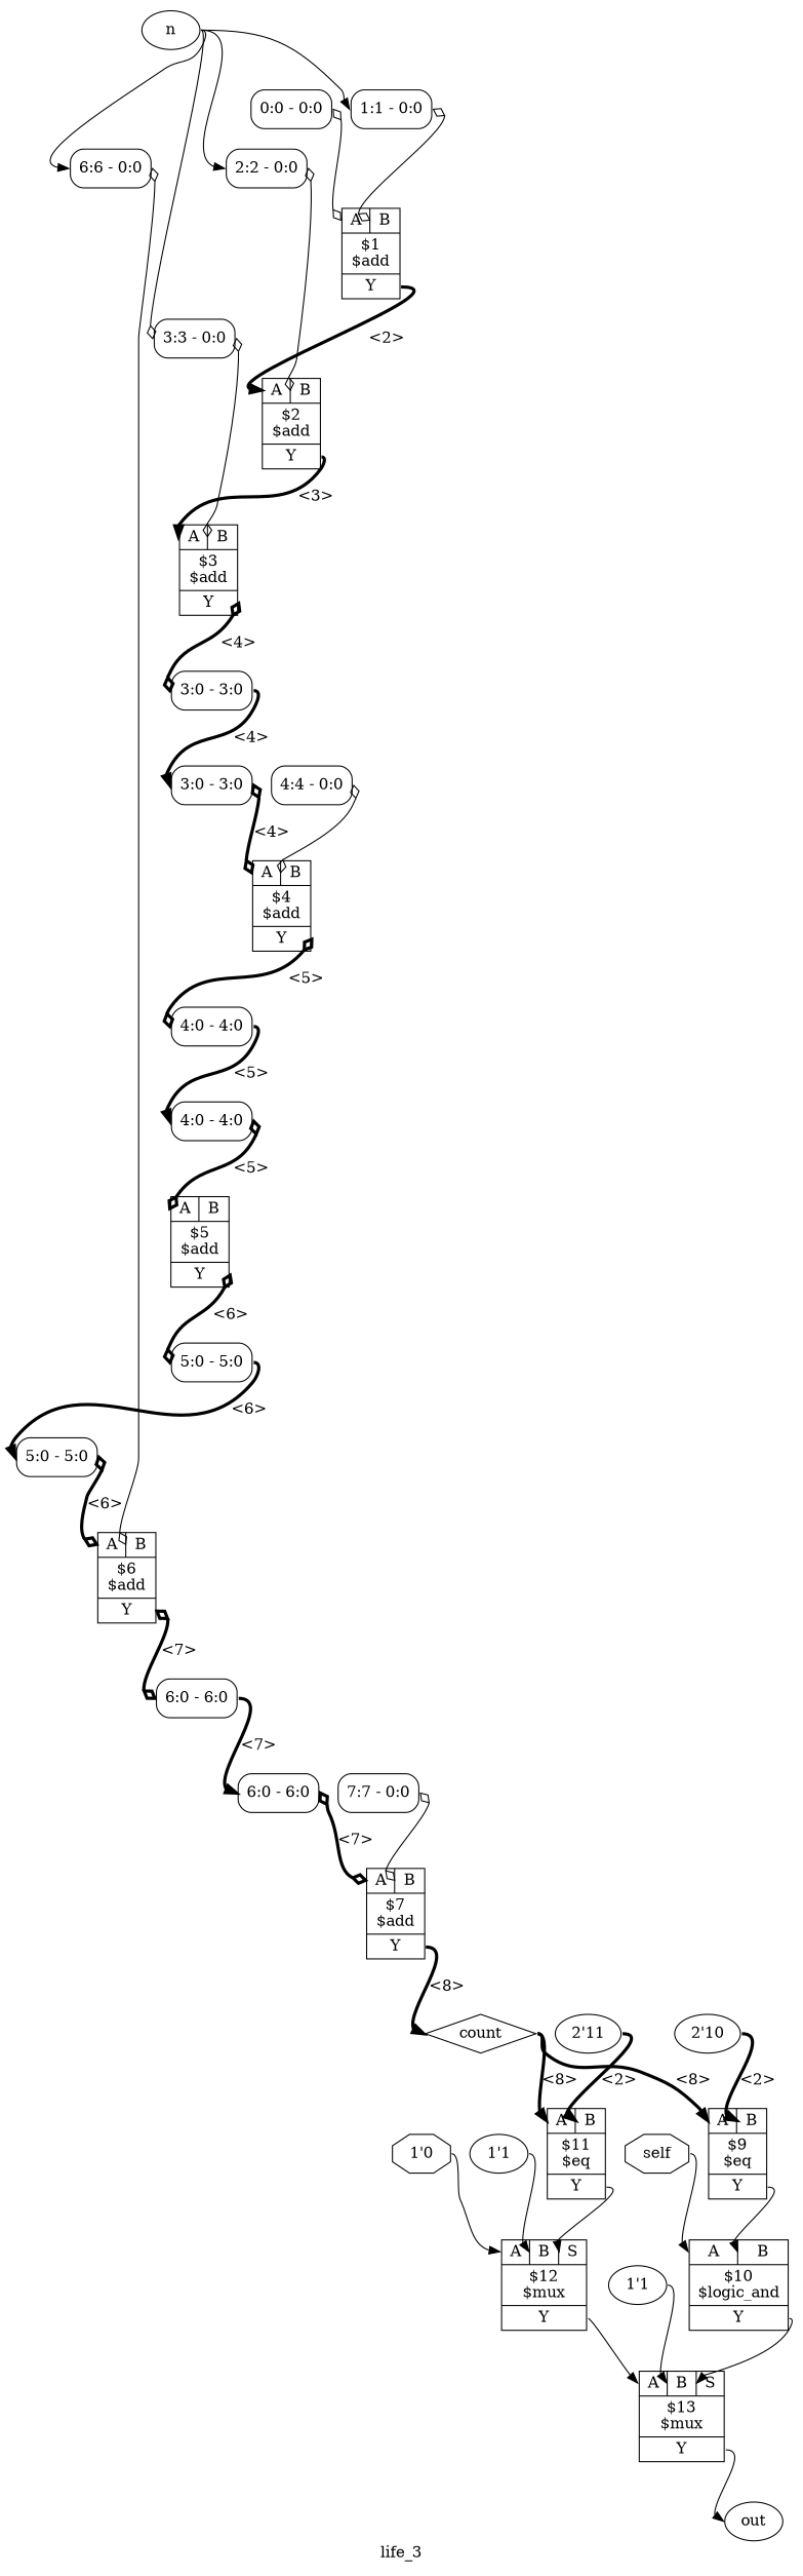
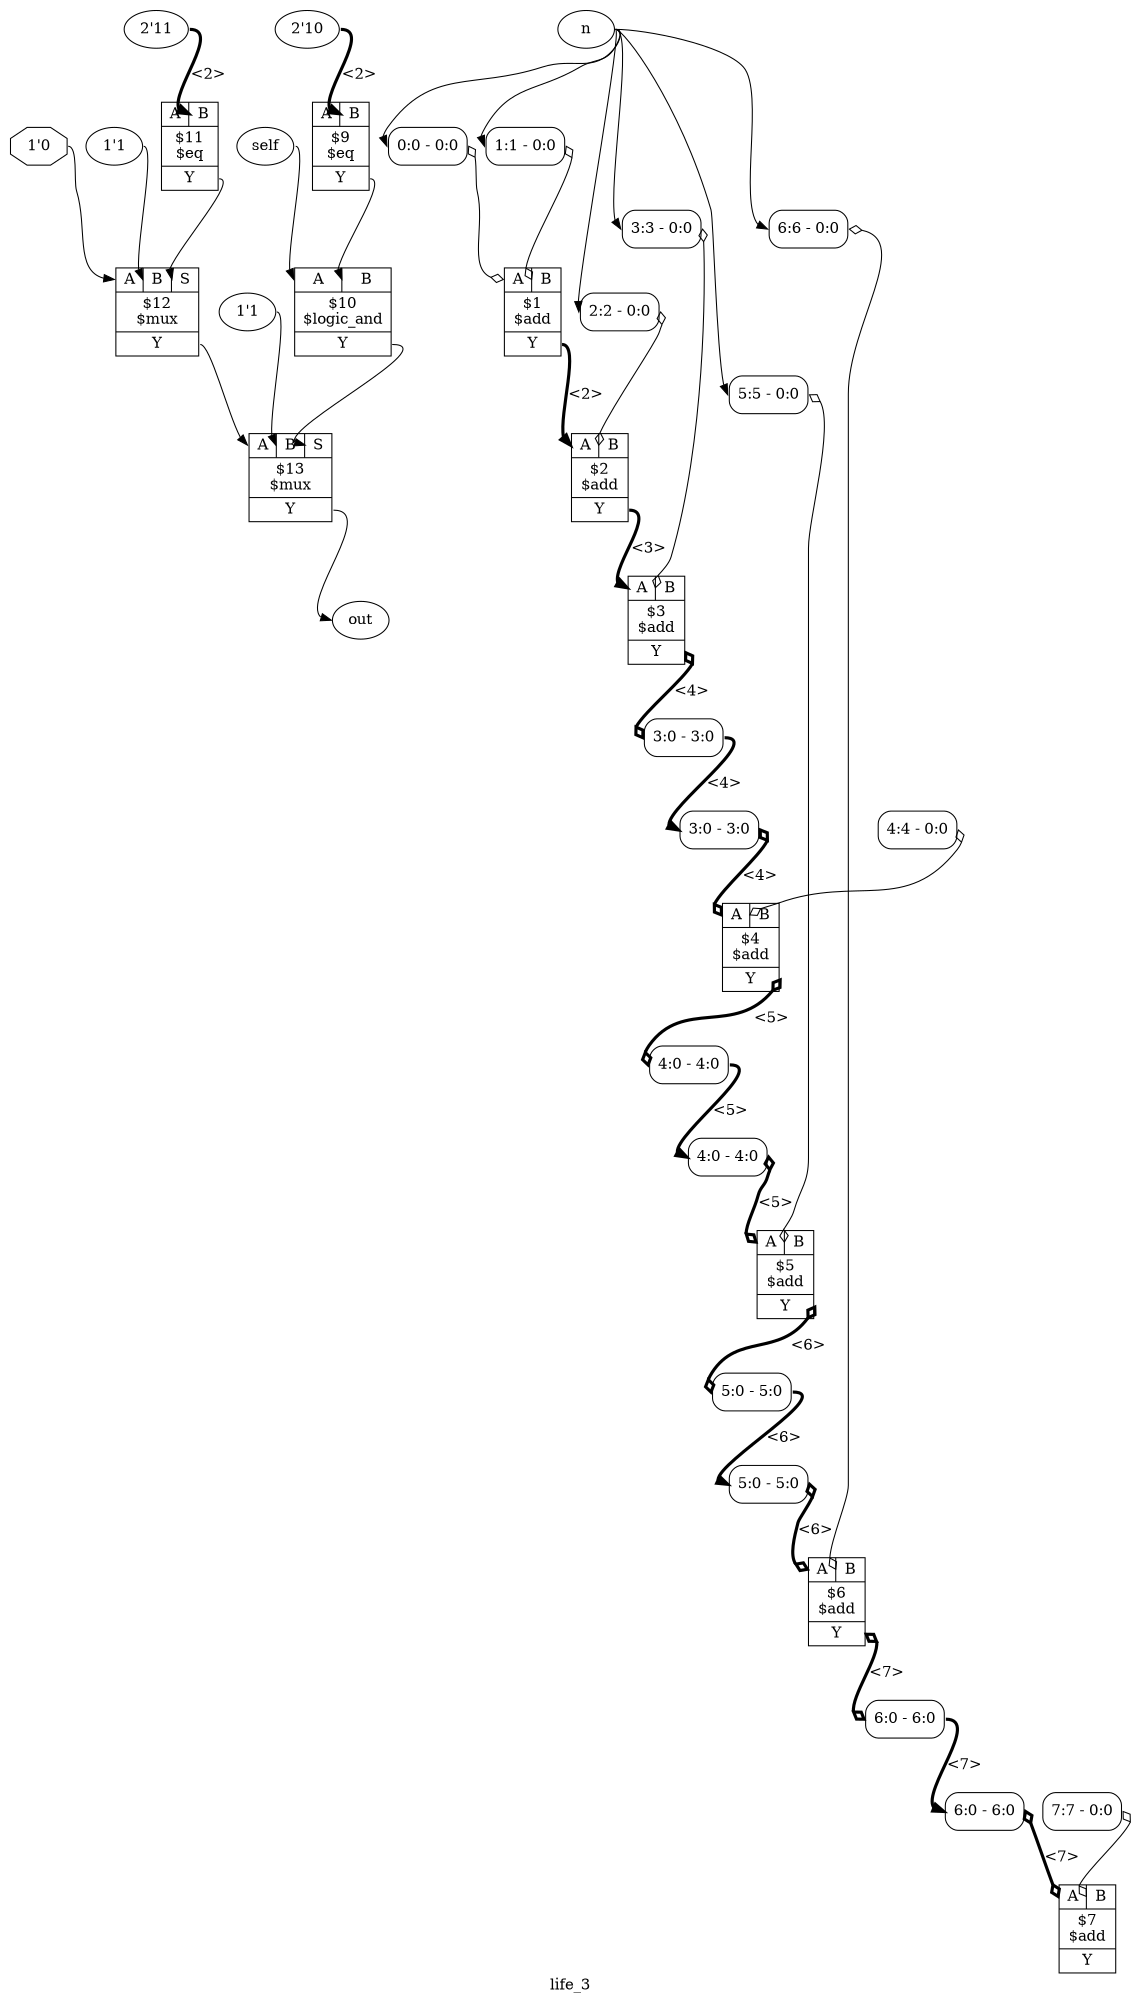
  digraph {
    label=life_3
    rankdir=TB
    remincross=true
    node [shape=record]
    edge [color=black headport="p16:w" tailport=e]
-   n1 [color=black fontcolor=black label=count shape=diamond]
    n2 [label="{{<p16> A|<p17> B}|$11\n$eq|{<p18> Y}}"]
    n3 [label="{{<p16> A|<p17> B}|$9\n$eq|{<p18> Y}}"]
    n4 [label="{{<p16> A|<p17> B|<p29> S}|$12\n$mux|{<p18> Y}}"]
    n5 [label="{{<p16> A|<p17> B}|$10\n$logic_and|{<p18> Y}}"]
    n6 [color=black fontcolor=black label=n shape=ellipse]
    n7 [label="<s0> 0:0 - 0:0 " style=rounded]
    n8 [label="<s0> 1:1 - 0:0 " style=rounded]
    n9 [label="<s0> 2:2 - 0:0 " style=rounded]
    n10 [label="<s0> 3:3 - 0:0 " style=rounded]
+   n11 [label="<s0> 5:5 - 0:0 " style=rounded]
    n12 [label="<s0> 6:6 - 0:0 " style=rounded]
    n13 [label="{{<p16> A|<p17> B}|$1\n$add|{<p18> Y}}"]
    n14 [label="{{<p16> A|<p17> B}|$2\n$add|{<p18> Y}}"]
    n15 [label="{{<p16> A|<p17> B}|$3\n$add|{<p18> Y}}"]
    n16 [label="<s0> 4:4 - 0:0 " style=rounded]
    n17 [label="{{<p16> A|<p17> B}|$4\n$add|{<p18> Y}}"]
    n18 [label="{{<p16> A|<p17> B}|$5\n$add|{<p18> Y}}"]
    n19 [label="{{<p16> A|<p17> B}|$6\n$add|{<p18> Y}}"]
    n20 [label="<s0> 7:7 - 0:0 " style=rounded]
    n21 [label="{{<p16> A|<p17> B}|$7\n$add|{<p18> Y}}"]
    n22 [color=black fontcolor=black label=out shape=ellipse]
-   n23 [color=black fontcolor=black label=self shape=octagon]
+   n23 [color=black fontcolor=black label=self shape=ellipse]
    n24 [label="{{<p16> A|<p17> B|<p29> S}|$13\n$mux|{<p18> Y}}"]
    n25 [label="<s0> 3:0 - 3:0 " style=rounded]
    n26 [label="<s0> 3:0 - 3:0 " style=rounded]
    n27 [label="<s0> 4:0 - 4:0 " style=rounded]
    n28 [label="<s0> 4:0 - 4:0 " style=rounded]
    n29 [label="<s0> 5:0 - 5:0 " style=rounded]
    n30 [label="<s0> 5:0 - 5:0 " style=rounded]
    n31 [label="<s0> 6:0 - 6:0 " style=rounded]
    n32 [label="<s0> 6:0 - 6:0 " style=rounded]
    n33 [label="2'11" shape=""]
    n34 [label="2'10" shape=""]
    n35 [label="1'0" shape=octagon]
    n36 [label="1'1" shape=""]
    n37 [label="1'1" shape=""]
-   n1 -> n2 [label="<8>" style="setlinewidth(3)"]
-   n1 -> n3 [label="<8>" style="setlinewidth(3)"]
    n2 -> n4 [headport="p29:w" tailport="p18:e"]
    n3 -> n5 [headport="p17:w" tailport="p18:e"]
    n4 -> n24 [tailport="p18:e"]
    n5 -> n24 [headport="p29:w" tailport="p18:e"]
+   n6 -> n7 [headport="s0:w"]
    n6 -> n8 [headport="s0:w"]
    n6 -> n9 [headport="s0:w"]
-   n6 -> n10 [headport="s0:w" arrowhead=odiamond]
+   n6 -> n10 [headport="s0:w"]
+   n6 -> n11 [headport="s0:w"]
    n6 -> n12 [headport="s0:w"]
    n7 -> n13 [arrowhead=odiamond arrowtail=odiamond dir=both]
    n8 -> n13 [arrowhead=odiamond arrowtail=odiamond dir=both headport="p17:w"]
    n9 -> n14 [arrowhead=odiamond arrowtail=odiamond dir=both headport="p17:w"]
    n10 -> n15 [arrowhead=odiamond arrowtail=odiamond dir=both headport="p17:w"]
+   n11 -> n18 [arrowhead=odiamond arrowtail=odiamond dir=both headport="p17:w"]
    n12 -> n19 [arrowhead=odiamond arrowtail=odiamond dir=both headport="p17:w"]
    n13 -> n14 [label="<2>" style="setlinewidth(3)" tailport="p18:e"]
    n14 -> n15 [label="<3>" style="setlinewidth(3)" tailport="p18:e"]
    n15 -> n25 [arrowhead=odiamond arrowtail=odiamond dir=both headport=w label="<4>" style="setlinewidth(3)" tailport="p18:e"]
    n16 -> n17 [arrowhead=odiamond arrowtail=odiamond dir=both headport="p17:w"]
    n17 -> n27 [arrowhead=odiamond arrowtail=odiamond dir=both headport=w label="<5>" style="setlinewidth(3)" tailport="p18:e"]
    n18 -> n29 [arrowhead=odiamond arrowtail=odiamond dir=both headport=w label="<6>" style="setlinewidth(3)" tailport="p18:e"]
    n19 -> n31 [arrowhead=odiamond arrowtail=odiamond dir=both headport=w label="<7>" style="setlinewidth(3)" tailport="p18:e"]
    n20 -> n21 [arrowhead=odiamond arrowtail=odiamond dir=both headport="p17:w"]
-   n21 -> n1 [headport=w label="<8>" style="setlinewidth(3)" tailport="p18:e"]
    n23 -> n5
    n24 -> n22 [headport=w tailport="p18:e"]
    n25 -> n26 [headport="s0:w" label="<4>" style="setlinewidth(3)" tailport="s0:e"]
    n26 -> n17 [arrowhead=odiamond arrowtail=odiamond dir=both label="<4>" style="setlinewidth(3)"]
    n27 -> n28 [headport="s0:w" label="<5>" style="setlinewidth(3)" tailport="s0:e"]
    n28 -> n18 [arrowhead=odiamond arrowtail=odiamond dir=both label="<5>" style="setlinewidth(3)"]
    n29 -> n30 [headport="s0:w" label="<6>" style="setlinewidth(3)" tailport="s0:e"]
    n30 -> n19 [arrowhead=odiamond arrowtail=odiamond dir=both label="<6>" style="setlinewidth(3)"]
    n31 -> n32 [headport="s0:w" label="<7>" style="setlinewidth(3)" tailport="s0:e"]
    n32 -> n21 [arrowhead=odiamond arrowtail=odiamond dir=both label="<7>" style="setlinewidth(3)"]
    n33 -> n2 [headport="p17:w" label="<2>" style="setlinewidth(3)"]
    n34 -> n3 [headport="p17:w" label="<2>" style="setlinewidth(3)"]
    n35 -> n4
    n36 -> n4 [headport="p17:w"]
    n37 -> n24 [headport="p17:w"]
  }
